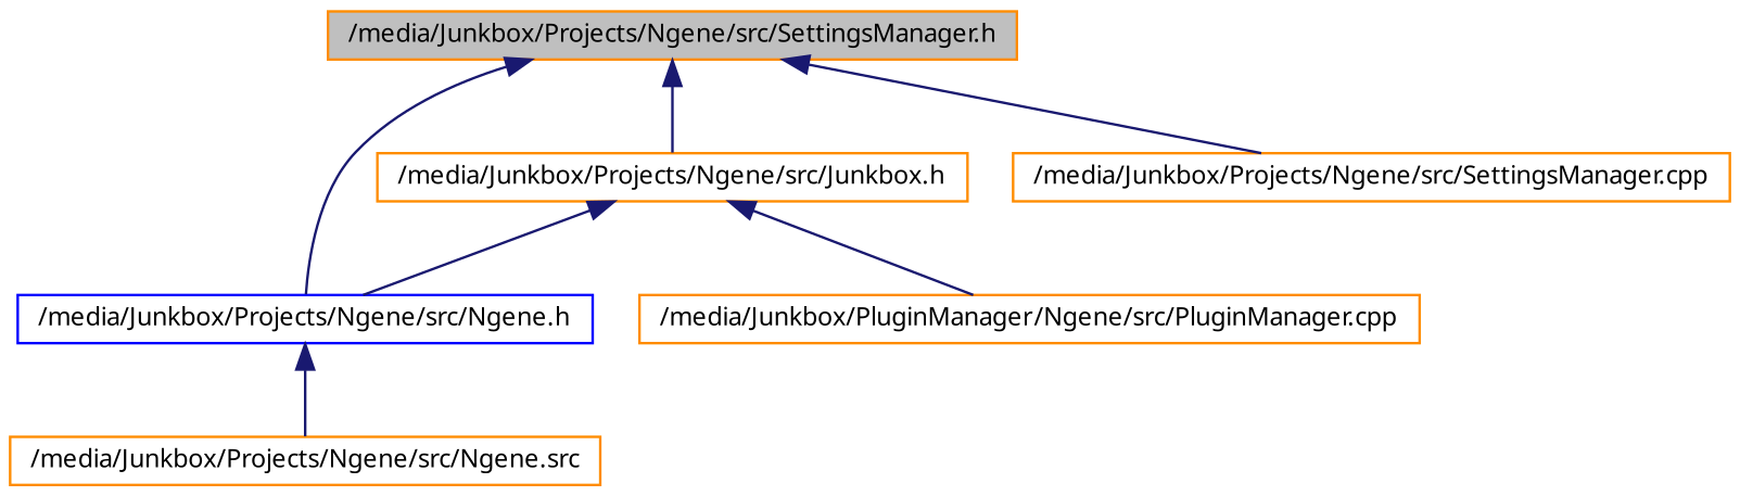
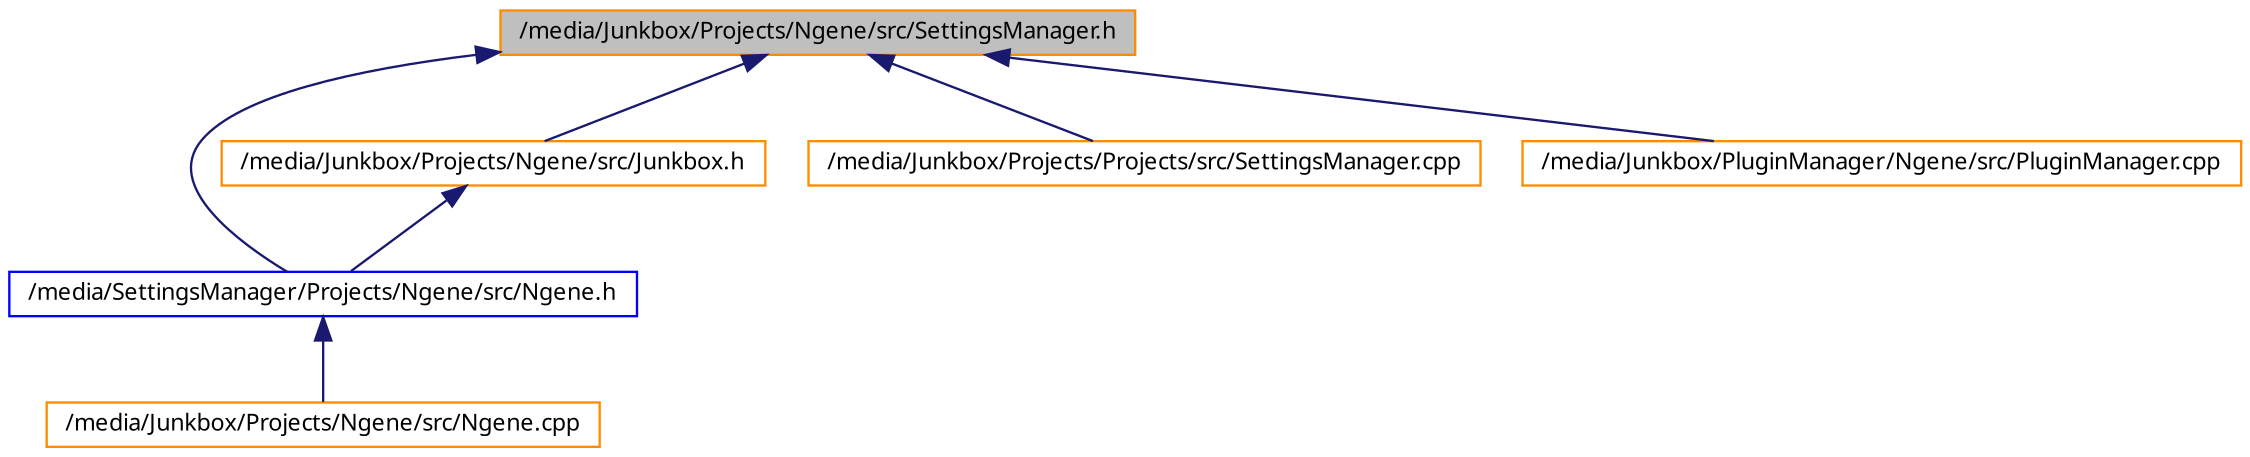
  digraph {
    node [color=darkorange fillcolor=white fontname="FreeSans.ttf" fontsize=10 shape=record style=filled]
    edge [color=midnightblue dir=back fontname="FreeSans.ttf" fontsize=10 labelfontname="FreeSans.ttf" labelfontsize=10 style=solid]
    n1 [fillcolor=grey75 fontcolor=black height=0.2 label="/media/Junkbox/Projects/Ngene/src/SettingsManager.h" width=0.4]
-   n2 [color=blue height=0.2 label="/media/Junkbox/Projects/Ngene/src/Ngene.h" width=0.4]
+   n2 [color=blue height=0.2 label="/media/SettingsManager/Projects/Ngene/src/Ngene.h" width=0.4]
    n3 [height=0.2 label="/media/Junkbox/Projects/Ngene/src/Junkbox.h" width=0.4]
-   n4 [height=0.2 label="/media/Junkbox/Projects/Ngene/src/SettingsManager.cpp" width=0.4]
-   n5 [height=0.2 label="/media/Junkbox/Projects/Ngene/src/Ngene.src" width=0.4]
+   n4 [height=0.2 label="/media/Junkbox/Projects/Projects/src/SettingsManager.cpp" width=0.4]
+   n5 [height=0.2 label="/media/Junkbox/Projects/Ngene/src/Ngene.cpp" width=0.4]
    n6 [height=0.2 label="/media/Junkbox/PluginManager/Ngene/src/PluginManager.cpp" width=0.4]
    n1 -> n2
    n1 -> n3
    n1 -> n4
    n2 -> n5
    n3 -> n2
-   n3 -> n6
+   n1 -> n6
  }
